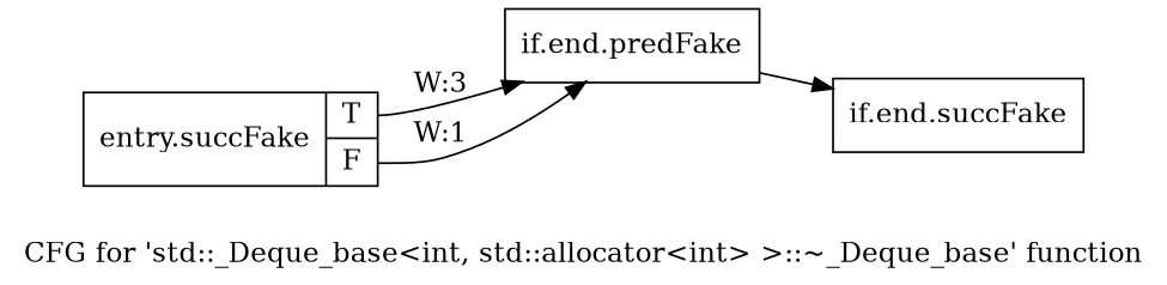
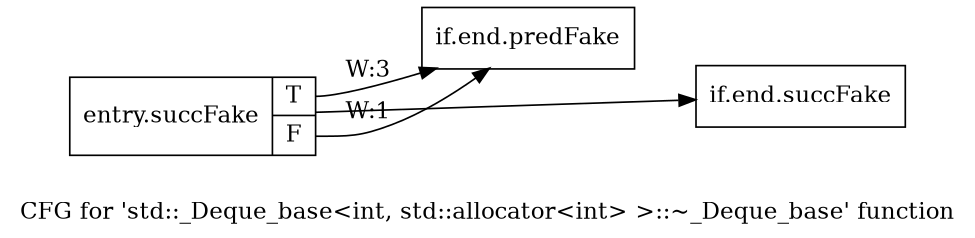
  digraph {
    label="CFG for 'std::_Deque_base\<int, std::allocator\<int\> \>::~_Deque_base' function"
    rankdir=LR
    node [filename="/proj/xbuilds/2019.2_0816_1/installs/lin64/Vivado/HEAD/tps/lnx64/gcc-6.2.0/lib/gcc/x86_64-pc-linux-gnu/6.2.0/../../../../include/c++/6.2.0/bits/stl_deque.h" linenumber=667 shape=record]
    edge [filename="/proj/xbuilds/2019.2_0816_1/installs/lin64/Vivado/HEAD/tps/lnx64/gcc-6.2.0/lib/gcc/x86_64-pc-linux-gnu/6.2.0/../../../../include/c++/6.2.0/bits/stl_deque.h"]
    n1 [label="{entry.succFake|{<s0>T|<s1>F}}" linenumber=661]
    n2 [label="{if.end.predFake}"]
    n3 [label="{if.end.succFake}"]
    n1 -> n2 [label="W:3" tailport=s0]
    n1 -> n2 [label="W:1" tailport=s1 filename=""]
-   n2 -> n3
+   n1 -> n3
  }
